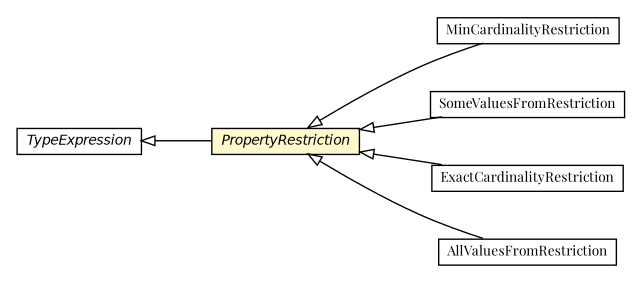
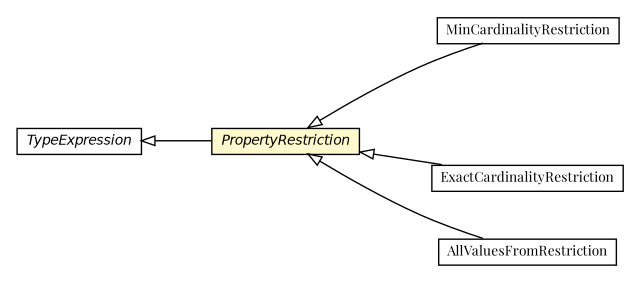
  digraph {
    fontname="Playfair Display"
    nodesep=0.25
    rankdir=LR
    ranksep=0.5
    node [fontcolor=black fontname="Playfair Display" fontsize=10.0 shape=plaintext]
    edge [arrowtail=empty dir=back fontname="Playfair Display" fontsize=10 headport=p labelfontname=Helvetica labelfontsize=10 tailport=p]
    n1 [label=<<table title="org.universAAL.middleware.owl.MinCardinalityRestriction" border="0" cellborder="1" cellspacing="0" cellpadding="2" port="p" href="./MinCardinalityRestriction.html"> 		<tr><td><table border="0" cellspacing="0" cellpadding="1"> <tr><td align="center" balign="center"> MinCardinalityRestriction </td></tr> 		</table></td></tr> 		</table>>]
-   n2 [label=<<table title="org.universAAL.middleware.owl.SomeValuesFromRestriction" border="0" cellborder="1" cellspacing="0" cellpadding="2" port="p" href="./SomeValuesFromRestriction.html"> 		<tr><td><table border="0" cellspacing="0" cellpadding="1"> <tr><td align="center" balign="center"> SomeValuesFromRestriction </td></tr> 		</table></td></tr> 		</table>>]
    n3 [label=<<table title="org.universAAL.middleware.owl.ExactCardinalityRestriction" border="0" cellborder="1" cellspacing="0" cellpadding="2" port="p" href="./ExactCardinalityRestriction.html"> 		<tr><td><table border="0" cellspacing="0" cellpadding="1"> <tr><td align="center" balign="center"> ExactCardinalityRestriction </td></tr> 		</table></td></tr> 		</table>>]
    n4 [label=<<table title="org.universAAL.middleware.owl.AllValuesFromRestriction" border="0" cellborder="1" cellspacing="0" cellpadding="2" port="p" href="./AllValuesFromRestriction.html"> 		<tr><td><table border="0" cellspacing="0" cellpadding="1"> <tr><td align="center" balign="center"> AllValuesFromRestriction </td></tr> 		</table></td></tr> 		</table>>]
    n5 [label=<<table title="org.universAAL.middleware.owl.PropertyRestriction" border="0" cellborder="1" cellspacing="0" cellpadding="2" port="p" bgcolor="lemonChiffon" href="./PropertyRestriction.html"> 		<tr><td><table border="0" cellspacing="0" cellpadding="1"> <tr><td align="center" balign="center"><font face="Helvetica-Oblique"> PropertyRestriction </font></td></tr> 		</table></td></tr> 		</table>>]
    n6 [label=<<table title="org.universAAL.middleware.owl.TypeExpression" border="0" cellborder="1" cellspacing="0" cellpadding="2" port="p" href="./TypeExpression.html"> 		<tr><td><table border="0" cellspacing="0" cellpadding="1"> <tr><td align="center" balign="center"><font face="Helvetica-Oblique"> TypeExpression </font></td></tr> 		</table></td></tr> 		</table>>]
    n5 -> n1
-   n5 -> n2
    n5 -> n3
    n5 -> n4
    n6 -> n5
  }
